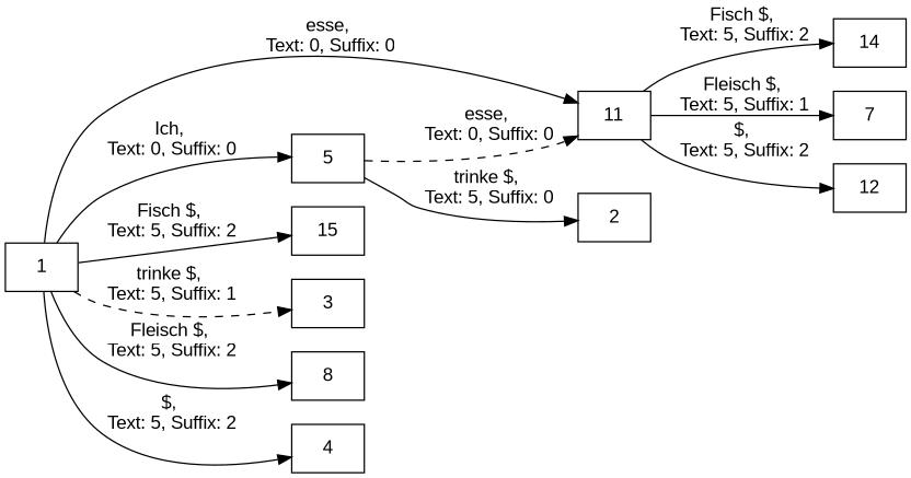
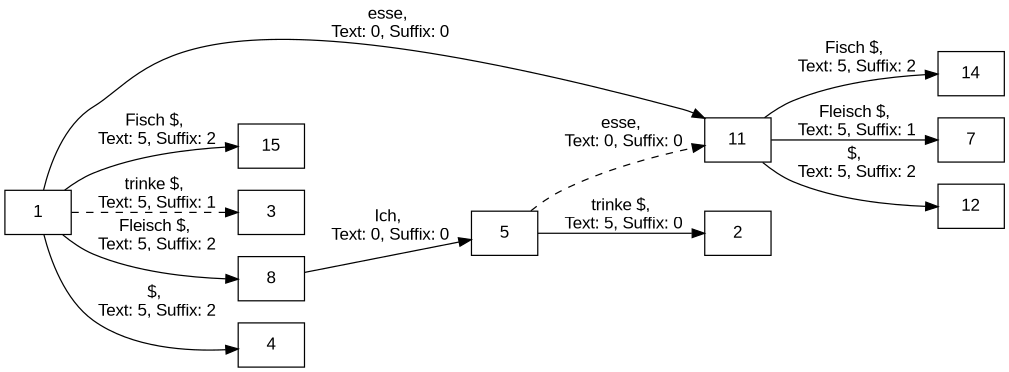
  digraph {
    fontname="Liberation Sans"
    rankdir=LR
    node [fontname="Liberation Sans" shape=box]
    edge [fontname="Liberation Sans"]
    1
    11
    5
    15
    3
    8
    4
    14
    7
    12
    2
    1 -> 11 [label="esse,\n Text: 0, Suffix: 0" style=solid]
-   1 -> 5 [label="Ich,\n Text: 0, Suffix: 0"]
+   8 -> 5 [label="Ich,\n Text: 0, Suffix: 0"]
    1 -> 15 [label="Fisch $,\n Text: 5, Suffix: 2"]
    1 -> 3 [label="trinke $,\n Text: 5, Suffix: 1" style=dashed]
    1 -> 8 [label="Fleisch $,\n Text: 5, Suffix: 2"]
    1 -> 4 [label="$,\n Text: 5, Suffix: 2"]
    11 -> 14 [label="Fisch $,\n Text: 5, Suffix: 2"]
    11 -> 7 [label="Fleisch $,\n Text: 5, Suffix: 1"]
    11 -> 12 [label="$,\n Text: 5, Suffix: 2"]
    5 -> 11 [label="esse,\n Text: 0, Suffix: 0" style=dashed]
    5 -> 2 [label="trinke $,\n Text: 5, Suffix: 0"]
  }
